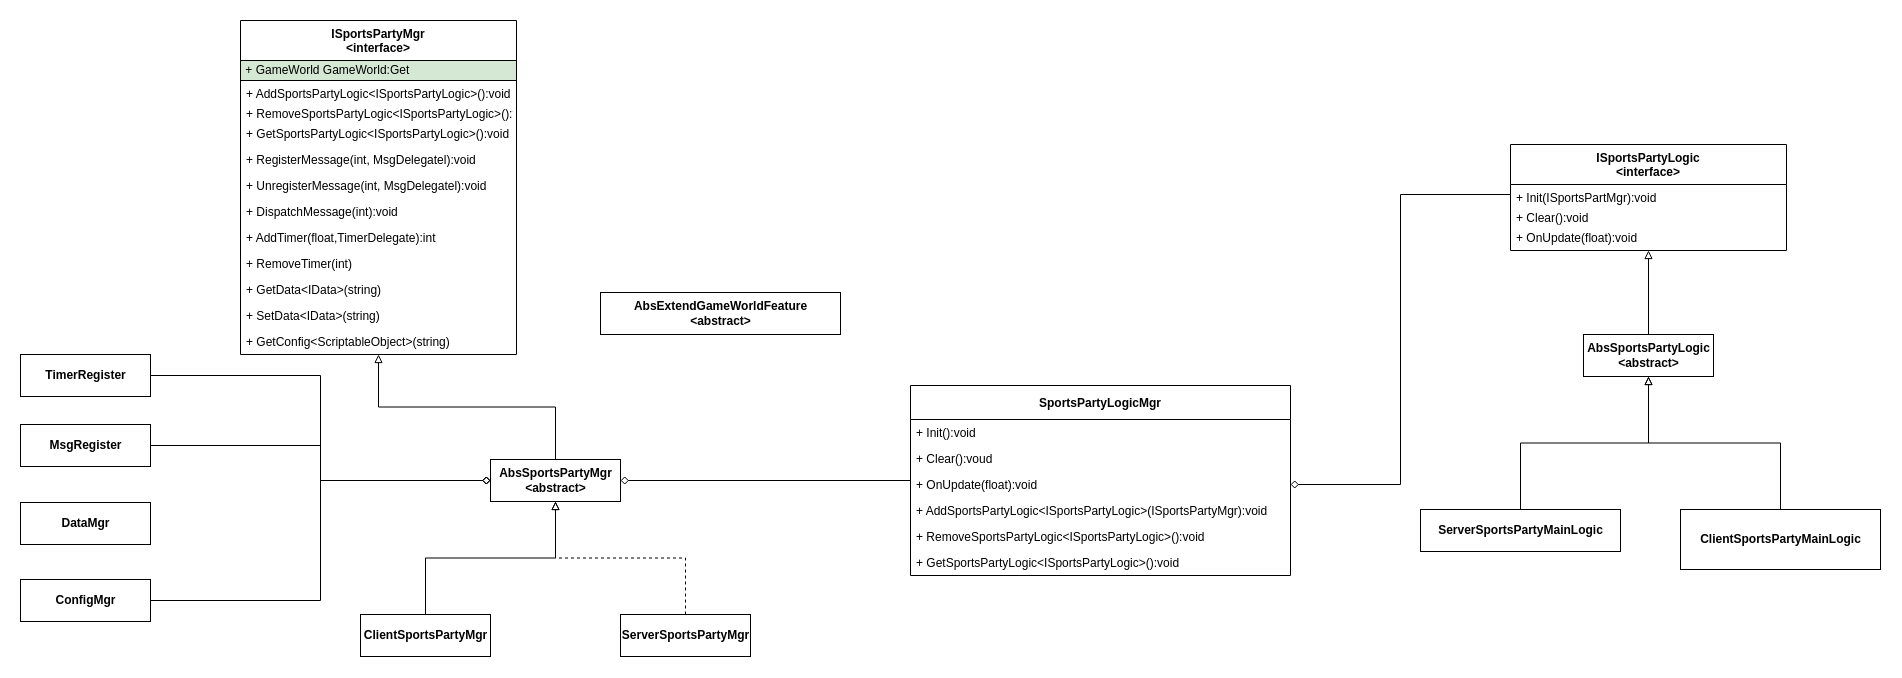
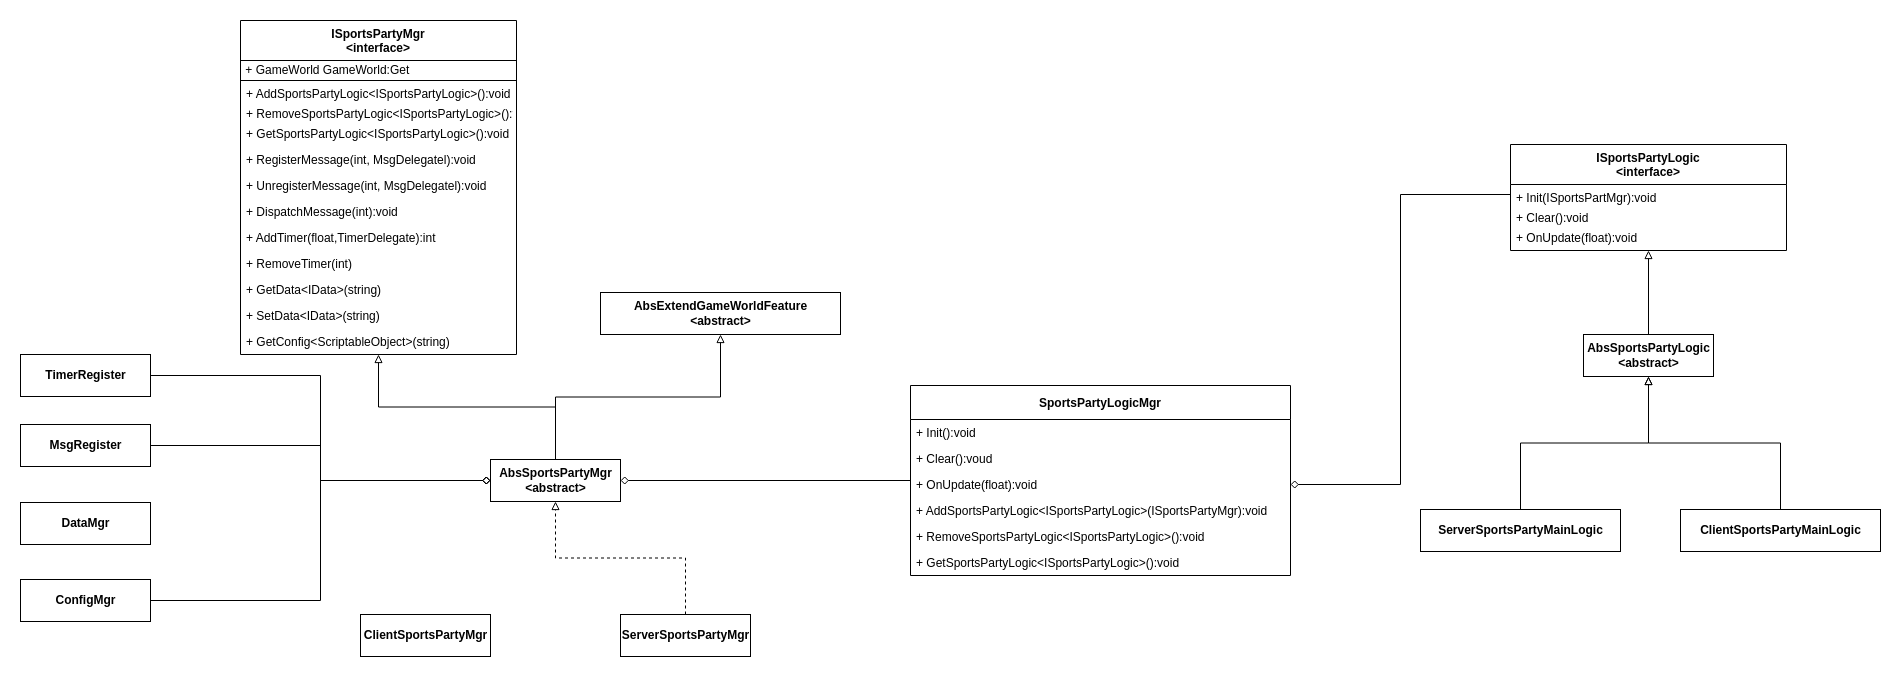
  <mxCell id="0" />
  <mxCell id="1" parent="0" />
  <mxCell id="2" value="ISportsPartyMgr&#10;&lt;interface&gt;" style="swimlane;fontStyle=1;childLayout=stackLayout;horizontal=1;startSize=40;fillColor=none;horizontalStack=0;resizeParent=1;resizeParentMax=0;resizeLast=0;collapsible=1;marginBottom=0;" parent="1" vertex="1"><mxGeometry x="240" y="20" width="276" height="334" as="geometry" /></mxCell>
- <mxCell id="3" value="&amp;nbsp;+ GameWorld GameWorld:Get" style="html=1;align=left;fillColor=#d5e8d4;" vertex="1" parent="2"><mxGeometry y="40" width="276" height="20" as="geometry" /></mxCell>
+ <mxCell id="3" value="&amp;nbsp;+ GameWorld GameWorld:Get" style="html=1;align=left;" vertex="1" parent="2"><mxGeometry y="40" width="276" height="20" as="geometry" /></mxCell>
  <mxCell id="4" value="+ AddSportsPartyLogic&lt;ISportsPartyLogic&gt;():void" style="text;strokeColor=none;fillColor=none;align=left;verticalAlign=top;spacingLeft=4;spacingRight=4;overflow=hidden;rotatable=0;points=[[0,0.5],[1,0.5]];portConstraint=eastwest;" parent="2" vertex="1"><mxGeometry y="60" width="276" height="20" as="geometry" /></mxCell>
  <mxCell id="5" value="+ RemoveSportsPartyLogic&lt;ISportsPartyLogic&gt;():void" style="text;strokeColor=none;fillColor=none;align=left;verticalAlign=top;spacingLeft=4;spacingRight=4;overflow=hidden;rotatable=0;points=[[0,0.5],[1,0.5]];portConstraint=eastwest;" parent="2" vertex="1"><mxGeometry y="80" width="276" height="20" as="geometry" /></mxCell>
  <mxCell id="6" value="+ GetSportsPartyLogic&lt;ISportsPartyLogic&gt;():void" style="text;strokeColor=none;fillColor=none;align=left;verticalAlign=top;spacingLeft=4;spacingRight=4;overflow=hidden;rotatable=0;points=[[0,0.5],[1,0.5]];portConstraint=eastwest;" parent="2" vertex="1"><mxGeometry y="100" width="276" height="26" as="geometry" /></mxCell>
  <mxCell id="7" value="+ RegisterMessage(int, MsgDelegatel):void" style="text;strokeColor=none;fillColor=none;align=left;verticalAlign=top;spacingLeft=4;spacingRight=4;overflow=hidden;rotatable=0;points=[[0,0.5],[1,0.5]];portConstraint=eastwest;" parent="2" vertex="1"><mxGeometry y="126" width="276" height="26" as="geometry" /></mxCell>
  <mxCell id="8" value="+ UnregisterMessage(int, MsgDelegatel):void" style="text;strokeColor=none;fillColor=none;align=left;verticalAlign=top;spacingLeft=4;spacingRight=4;overflow=hidden;rotatable=0;points=[[0,0.5],[1,0.5]];portConstraint=eastwest;" parent="2" vertex="1"><mxGeometry y="152" width="276" height="26" as="geometry" /></mxCell>
  <mxCell id="9" value="+ DispatchMessage(int):void" style="text;strokeColor=none;fillColor=none;align=left;verticalAlign=top;spacingLeft=4;spacingRight=4;overflow=hidden;rotatable=0;points=[[0,0.5],[1,0.5]];portConstraint=eastwest;" parent="2" vertex="1"><mxGeometry y="178" width="276" height="26" as="geometry" /></mxCell>
  <mxCell id="10" value="+ AddTimer(float,TimerDelegate):int" style="text;strokeColor=none;fillColor=none;align=left;verticalAlign=top;spacingLeft=4;spacingRight=4;overflow=hidden;rotatable=0;points=[[0,0.5],[1,0.5]];portConstraint=eastwest;" parent="2" vertex="1"><mxGeometry y="204" width="276" height="26" as="geometry" /></mxCell>
  <mxCell id="11" value="+ RemoveTimer(int)" style="text;strokeColor=none;fillColor=none;align=left;verticalAlign=top;spacingLeft=4;spacingRight=4;overflow=hidden;rotatable=0;points=[[0,0.5],[1,0.5]];portConstraint=eastwest;" parent="2" vertex="1"><mxGeometry y="230" width="276" height="26" as="geometry" /></mxCell>
  <mxCell id="12" value="+ GetData&lt;IData&gt;(string)" style="text;strokeColor=none;fillColor=none;align=left;verticalAlign=top;spacingLeft=4;spacingRight=4;overflow=hidden;rotatable=0;points=[[0,0.5],[1,0.5]];portConstraint=eastwest;" parent="2" vertex="1"><mxGeometry y="256" width="276" height="26" as="geometry" /></mxCell>
  <mxCell id="13" value="+ SetData&lt;IData&gt;(string)" style="text;strokeColor=none;fillColor=none;align=left;verticalAlign=top;spacingLeft=4;spacingRight=4;overflow=hidden;rotatable=0;points=[[0,0.5],[1,0.5]];portConstraint=eastwest;" parent="2" vertex="1"><mxGeometry y="282" width="276" height="26" as="geometry" /></mxCell>
  <mxCell id="14" value="+ GetConfig&lt;ScriptableObject&gt;(string)" style="text;strokeColor=none;fillColor=none;align=left;verticalAlign=top;spacingLeft=4;spacingRight=4;overflow=hidden;rotatable=0;points=[[0,0.5],[1,0.5]];portConstraint=eastwest;" vertex="1" parent="2"><mxGeometry y="308" width="276" height="26" as="geometry" /></mxCell>
  <mxCell id="15" style="edgeStyle=orthogonalEdgeStyle;rounded=0;orthogonalLoop=1;jettySize=auto;html=1;exitX=0.5;exitY=0;exitDx=0;exitDy=0;startSize=26;endArrow=block;endFill=0;" parent="1" source="17" target="2" edge="1"><mxGeometry relative="1" as="geometry" /></mxCell>
+ <mxCell id="16" style="edgeStyle=orthogonalEdgeStyle;rounded=0;orthogonalLoop=1;jettySize=auto;html=1;exitX=0.5;exitY=0;exitDx=0;exitDy=0;entryX=0.5;entryY=1;entryDx=0;entryDy=0;startSize=26;endArrow=block;endFill=0;" parent="1" source="17" target="22" edge="1"><mxGeometry relative="1" as="geometry" /></mxCell>
  <mxCell id="17" value="&lt;span style=&quot;font-weight: 700&quot;&gt;AbsSportsPartyMgr&lt;/span&gt;&lt;br style=&quot;padding: 0px ; margin: 0px ; font-weight: 700&quot;&gt;&lt;span style=&quot;font-weight: 700&quot;&gt;&amp;lt;abstract&amp;gt;&lt;/span&gt;" style="html=1;startSize=26;fillColor=none;" parent="1" vertex="1"><mxGeometry x="490" y="459" width="130" height="42" as="geometry" /></mxCell>
- <mxCell id="18" style="edgeStyle=orthogonalEdgeStyle;rounded=0;orthogonalLoop=1;jettySize=auto;html=1;exitX=0.5;exitY=0;exitDx=0;exitDy=0;entryX=0.5;entryY=1;entryDx=0;entryDy=0;startSize=26;endArrow=block;endFill=0;" parent="1" source="19" target="17" edge="1"><mxGeometry relative="1" as="geometry" /></mxCell>
  <mxCell id="19" value="&lt;span style=&quot;font-weight: 700&quot;&gt;ClientSportsPartyMgr&lt;/span&gt;&lt;br style=&quot;padding: 0px ; margin: 0px ; font-weight: 700&quot;&gt;" style="html=1;startSize=26;fillColor=none;" parent="1" vertex="1"><mxGeometry x="360" y="614" width="130" height="42" as="geometry" /></mxCell>
  <mxCell id="20" style="edgeStyle=orthogonalEdgeStyle;rounded=0;orthogonalLoop=1;jettySize=auto;html=1;exitX=0.5;exitY=0;exitDx=0;exitDy=0;entryX=0.5;entryY=1;entryDx=0;entryDy=0;startSize=26;endArrow=block;endFill=0;dashed=1;" parent="1" source="21" target="17" edge="1"><mxGeometry relative="1" as="geometry" /></mxCell>
  <mxCell id="21" value="&lt;span style=&quot;font-weight: 700&quot;&gt;ServerSportsPartyMgr&lt;/span&gt;" style="html=1;startSize=26;fillColor=none;" parent="1" vertex="1"><mxGeometry x="620" y="614" width="130" height="42" as="geometry" /></mxCell>
  <mxCell id="22" value="&lt;b&gt;AbsExtendGameWorldFeature&lt;br&gt;&lt;/b&gt;&lt;span style=&quot;font-weight: 700&quot;&gt;&amp;lt;abstract&amp;gt;&lt;/span&gt;&lt;b&gt;&lt;br&gt;&lt;/b&gt;" style="html=1;startSize=26;fillColor=none;" parent="1" vertex="1"><mxGeometry x="600" y="292" width="240" height="42" as="geometry" /></mxCell>
  <mxCell id="23" style="edgeStyle=orthogonalEdgeStyle;rounded=0;orthogonalLoop=1;jettySize=auto;html=1;entryX=1;entryY=0.5;entryDx=0;entryDy=0;startSize=26;endArrow=diamond;endFill=0;" parent="1" source="24" target="17" edge="1"><mxGeometry relative="1" as="geometry" /></mxCell>
  <mxCell id="24" value="SportsPartyLogicMgr" style="swimlane;fontStyle=1;childLayout=stackLayout;horizontal=1;startSize=34;fillColor=none;horizontalStack=0;resizeParent=1;resizeParentMax=0;resizeLast=0;collapsible=1;marginBottom=0;" parent="1" vertex="1"><mxGeometry x="910" y="385" width="380" height="190" as="geometry" /></mxCell>
  <mxCell id="25" value="+ Init():void" style="text;strokeColor=none;fillColor=none;align=left;verticalAlign=top;spacingLeft=4;spacingRight=4;overflow=hidden;rotatable=0;points=[[0,0.5],[1,0.5]];portConstraint=eastwest;" parent="24" vertex="1"><mxGeometry y="34" width="380" height="26" as="geometry" /></mxCell>
  <mxCell id="26" value="+ Clear():voud" style="text;strokeColor=none;fillColor=none;align=left;verticalAlign=top;spacingLeft=4;spacingRight=4;overflow=hidden;rotatable=0;points=[[0,0.5],[1,0.5]];portConstraint=eastwest;" parent="24" vertex="1"><mxGeometry y="60" width="380" height="26" as="geometry" /></mxCell>
  <mxCell id="27" value="+ OnUpdate(float):void" style="text;strokeColor=none;fillColor=none;align=left;verticalAlign=top;spacingLeft=4;spacingRight=4;overflow=hidden;rotatable=0;points=[[0,0.5],[1,0.5]];portConstraint=eastwest;" parent="24" vertex="1"><mxGeometry y="86" width="380" height="26" as="geometry" /></mxCell>
  <mxCell id="28" value="+ AddSportsPartyLogic&lt;ISportsPartyLogic&gt;(ISportsPartyMgr):void" style="text;strokeColor=none;fillColor=none;align=left;verticalAlign=top;spacingLeft=4;spacingRight=4;overflow=hidden;rotatable=0;points=[[0,0.5],[1,0.5]];portConstraint=eastwest;" parent="24" vertex="1"><mxGeometry y="112" width="380" height="26" as="geometry" /></mxCell>
  <mxCell id="29" value="+ RemoveSportsPartyLogic&lt;ISportsPartyLogic&gt;():void" style="text;strokeColor=none;fillColor=none;align=left;verticalAlign=top;spacingLeft=4;spacingRight=4;overflow=hidden;rotatable=0;points=[[0,0.5],[1,0.5]];portConstraint=eastwest;" parent="24" vertex="1"><mxGeometry y="138" width="380" height="26" as="geometry" /></mxCell>
  <mxCell id="30" value="+ GetSportsPartyLogic&lt;ISportsPartyLogic&gt;():void" style="text;strokeColor=none;fillColor=none;align=left;verticalAlign=top;spacingLeft=4;spacingRight=4;overflow=hidden;rotatable=0;points=[[0,0.5],[1,0.5]];portConstraint=eastwest;" parent="24" vertex="1"><mxGeometry y="164" width="380" height="26" as="geometry" /></mxCell>
  <mxCell id="31" value="ISportsPartyLogic&#10;&lt;interface&gt;" style="swimlane;fontStyle=1;childLayout=stackLayout;horizontal=1;startSize=40;fillColor=none;horizontalStack=0;resizeParent=1;resizeParentMax=0;resizeLast=0;collapsible=1;marginBottom=0;" parent="1" vertex="1"><mxGeometry x="1510" y="144" width="276" height="106" as="geometry"><mxRectangle x="292" y="610" width="140" height="40" as="alternateBounds" /></mxGeometry></mxCell>
  <mxCell id="32" value="+ Init(ISportsPartMgr):void" style="text;strokeColor=none;fillColor=none;align=left;verticalAlign=top;spacingLeft=4;spacingRight=4;overflow=hidden;rotatable=0;points=[[0,0.5],[1,0.5]];portConstraint=eastwest;" parent="31" vertex="1"><mxGeometry y="40" width="276" height="20" as="geometry" /></mxCell>
  <mxCell id="33" value="+ Clear():void" style="text;strokeColor=none;fillColor=none;align=left;verticalAlign=top;spacingLeft=4;spacingRight=4;overflow=hidden;rotatable=0;points=[[0,0.5],[1,0.5]];portConstraint=eastwest;" parent="31" vertex="1"><mxGeometry y="60" width="276" height="20" as="geometry" /></mxCell>
  <mxCell id="34" value="+ OnUpdate(float):void" style="text;strokeColor=none;fillColor=none;align=left;verticalAlign=top;spacingLeft=4;spacingRight=4;overflow=hidden;rotatable=0;points=[[0,0.5],[1,0.5]];portConstraint=eastwest;" parent="31" vertex="1"><mxGeometry y="80" width="276" height="26" as="geometry" /></mxCell>
  <mxCell id="35" style="edgeStyle=orthogonalEdgeStyle;rounded=0;orthogonalLoop=1;jettySize=auto;html=1;exitX=0.5;exitY=0;exitDx=0;exitDy=0;startSize=26;endArrow=block;endFill=0;" parent="1" source="36" target="31" edge="1"><mxGeometry relative="1" as="geometry" /></mxCell>
  <mxCell id="36" value="&lt;span style=&quot;font-weight: 700&quot;&gt;AbsSportsPartyLogic&lt;/span&gt;&lt;br style=&quot;padding: 0px ; margin: 0px ; font-weight: 700&quot;&gt;&lt;span style=&quot;font-weight: 700&quot;&gt;&amp;lt;abstract&amp;gt;&lt;/span&gt;" style="html=1;startSize=26;fillColor=none;" parent="1" vertex="1"><mxGeometry x="1583" y="334" width="130" height="42" as="geometry" /></mxCell>
  <mxCell id="37" style="edgeStyle=orthogonalEdgeStyle;rounded=0;orthogonalLoop=1;jettySize=auto;html=1;exitX=0;exitY=0.5;exitDx=0;exitDy=0;entryX=1;entryY=0.5;entryDx=0;entryDy=0;startSize=26;endArrow=diamond;endFill=0;" parent="1" source="32" target="27" edge="1"><mxGeometry relative="1" as="geometry" /></mxCell>
  <mxCell id="38" style="edgeStyle=orthogonalEdgeStyle;rounded=0;orthogonalLoop=1;jettySize=auto;html=1;exitX=0.5;exitY=0;exitDx=0;exitDy=0;entryX=0.5;entryY=1;entryDx=0;entryDy=0;startSize=26;endArrow=block;endFill=0;" parent="1" source="39" target="36" edge="1"><mxGeometry relative="1" as="geometry" /></mxCell>
  <mxCell id="39" value="&lt;span style=&quot;font-weight: 700&quot;&gt;ServerSportsPartyMainLogic&lt;/span&gt;" style="html=1;startSize=26;fillColor=none;" parent="1" vertex="1"><mxGeometry x="1420" y="509" width="200" height="42" as="geometry" /></mxCell>
  <mxCell id="40" style="edgeStyle=orthogonalEdgeStyle;rounded=0;orthogonalLoop=1;jettySize=auto;html=1;exitX=0.5;exitY=0;exitDx=0;exitDy=0;startSize=26;endArrow=block;endFill=0;" parent="1" source="41" target="36" edge="1"><mxGeometry relative="1" as="geometry" /></mxCell>
- <mxCell id="41" value="&lt;span style=&quot;font-weight: 700&quot;&gt;ClientSportsPartyMainLogic&lt;/span&gt;" style="html=1;startSize=26;fillColor=none;" parent="1" vertex="1"><mxGeometry x="1680" y="509" width="200" height="60" as="geometry" /></mxCell>
+ <mxCell id="41" value="&lt;span style=&quot;font-weight: 700&quot;&gt;ClientSportsPartyMainLogic&lt;/span&gt;" style="html=1;startSize=26;fillColor=none;" parent="1" vertex="1"><mxGeometry x="1680" y="509" width="200" height="42" as="geometry" /></mxCell>
  <mxCell id="42" style="edgeStyle=orthogonalEdgeStyle;rounded=0;orthogonalLoop=1;jettySize=auto;html=1;exitX=1;exitY=0.5;exitDx=0;exitDy=0;entryX=0;entryY=0.5;entryDx=0;entryDy=0;startSize=26;endArrow=diamond;endFill=0;" parent="1" source="43" target="17" edge="1"><mxGeometry relative="1" as="geometry" /></mxCell>
  <mxCell id="43" value="&lt;span style=&quot;font-weight: 700&quot;&gt;TimerRegister&lt;/span&gt;" style="html=1;startSize=26;fillColor=none;" parent="1" vertex="1"><mxGeometry x="20" y="354" width="130" height="42" as="geometry" /></mxCell>
  <mxCell id="44" style="edgeStyle=orthogonalEdgeStyle;rounded=0;orthogonalLoop=1;jettySize=auto;html=1;entryX=0;entryY=0.5;entryDx=0;entryDy=0;startSize=26;endArrow=diamond;endFill=0;" parent="1" source="45" target="17" edge="1"><mxGeometry relative="1" as="geometry" /></mxCell>
  <mxCell id="45" value="&lt;span style=&quot;font-weight: 700&quot;&gt;MsgRegister&lt;/span&gt;" style="html=1;startSize=26;fillColor=none;" parent="1" vertex="1"><mxGeometry x="20" y="424" width="130" height="42" as="geometry" /></mxCell>
  <mxCell id="46" value="&lt;span style=&quot;font-weight: 700&quot;&gt;DataMgr&lt;/span&gt;" style="html=1;startSize=26;fillColor=none;" parent="1" vertex="1"><mxGeometry x="20" y="502" width="130" height="42" as="geometry" /></mxCell>
  <mxCell id="47" style="edgeStyle=orthogonalEdgeStyle;rounded=0;orthogonalLoop=1;jettySize=auto;html=1;exitX=1;exitY=0.5;exitDx=0;exitDy=0;entryX=0;entryY=0.5;entryDx=0;entryDy=0;endArrow=diamond;endFill=0;" edge="1" parent="1" source="48" target="17"><mxGeometry relative="1" as="geometry" /></mxCell>
  <mxCell id="48" value="&lt;span style=&quot;font-weight: 700&quot;&gt;ConfigMgr&lt;/span&gt;" style="html=1;startSize=26;fillColor=none;" vertex="1" parent="1"><mxGeometry x="20" y="579" width="130" height="42" as="geometry" /></mxCell>
